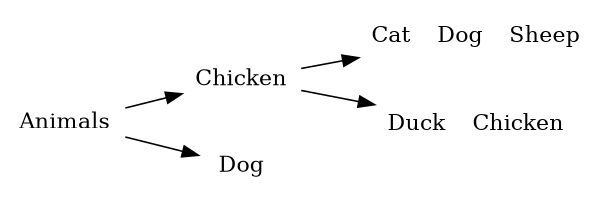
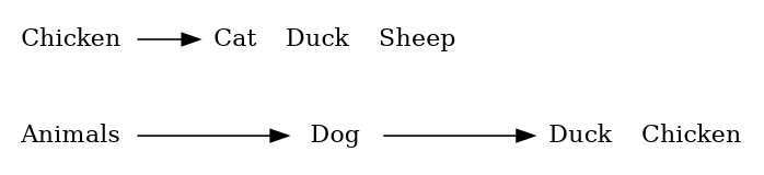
  digraph {
    rankdir=LR
    node [shape=plaintext]
    n1 [label=Animals ordering=out]
    n2 [label=Chicken]
    n3 [label=Dog]
-   n4 [color=white label="{Cat | Dog | Sheep}" shape=record]
+   n4 [color=white label="{Cat | Duck | Sheep}" shape=record]
    n5 [color=white label="{ Duck | Chicken }" shape=record]
-   n1 -> n2
    n1 -> n3
    n2 -> n4
-   n2 -> n5
+   n3 -> n5
  }
